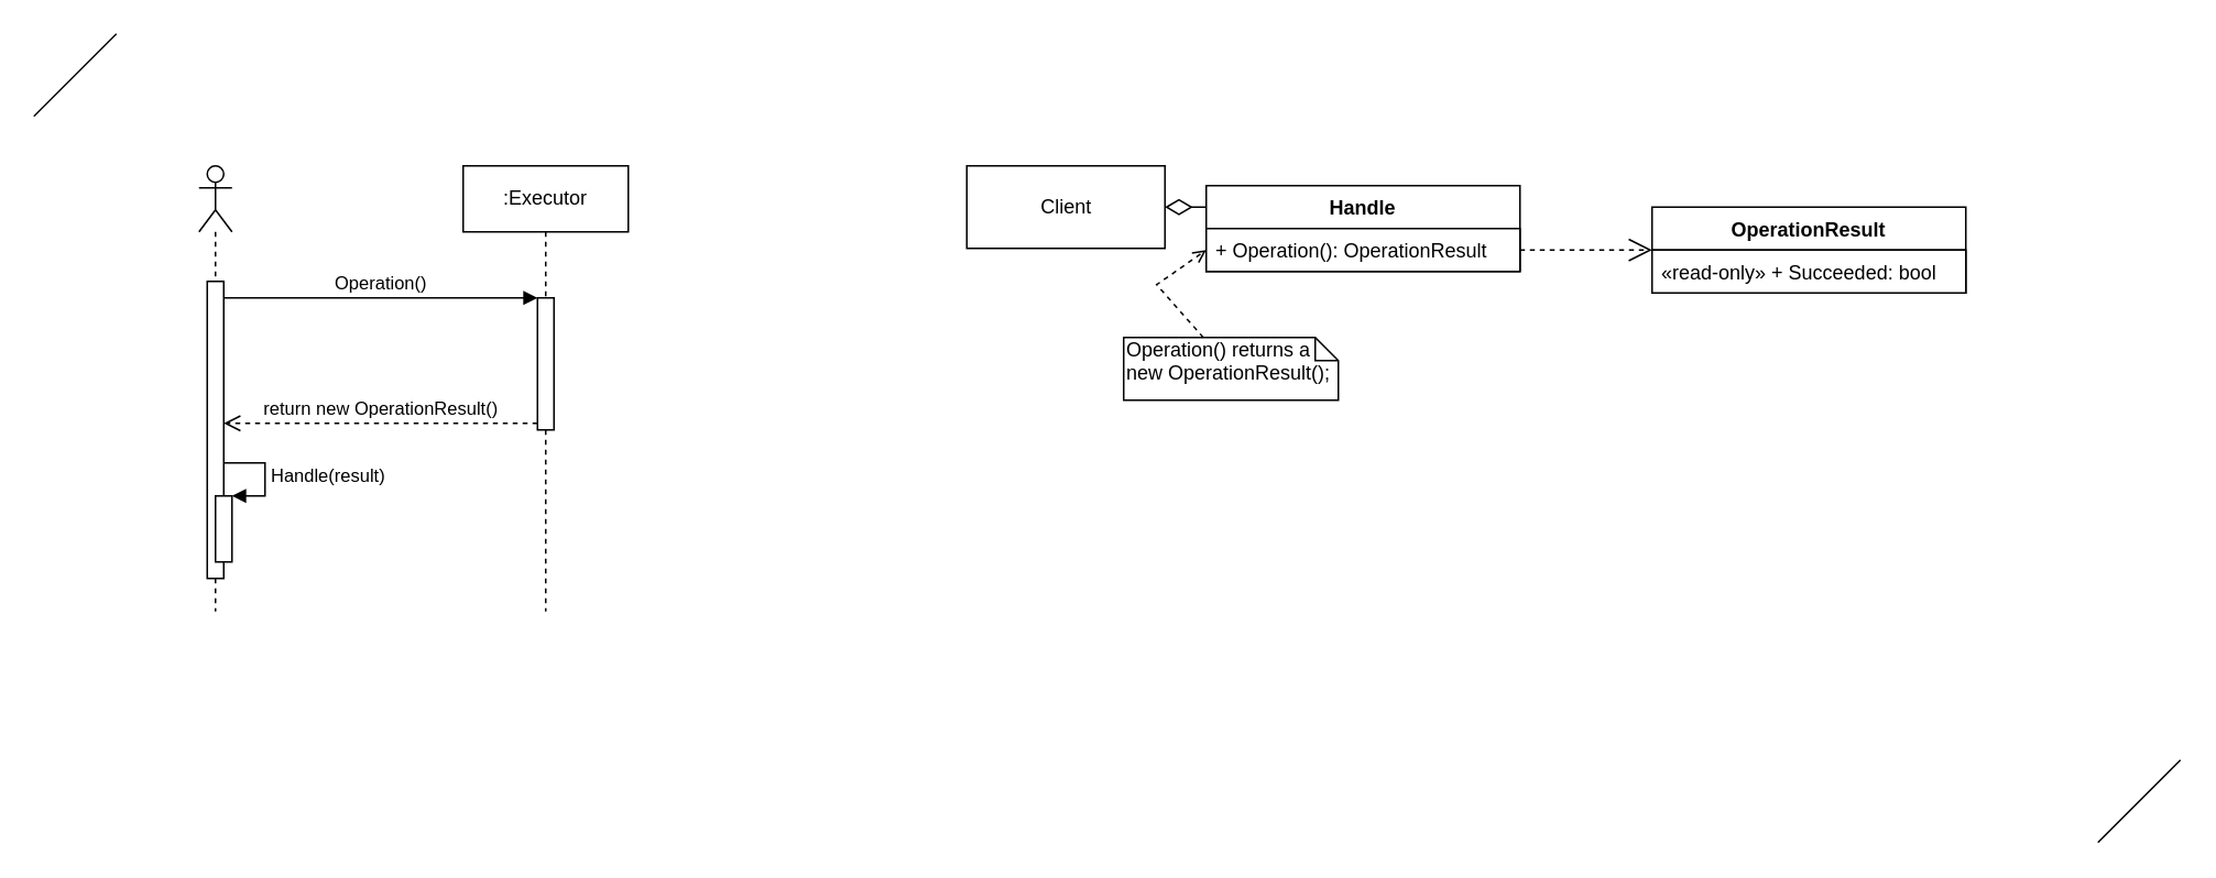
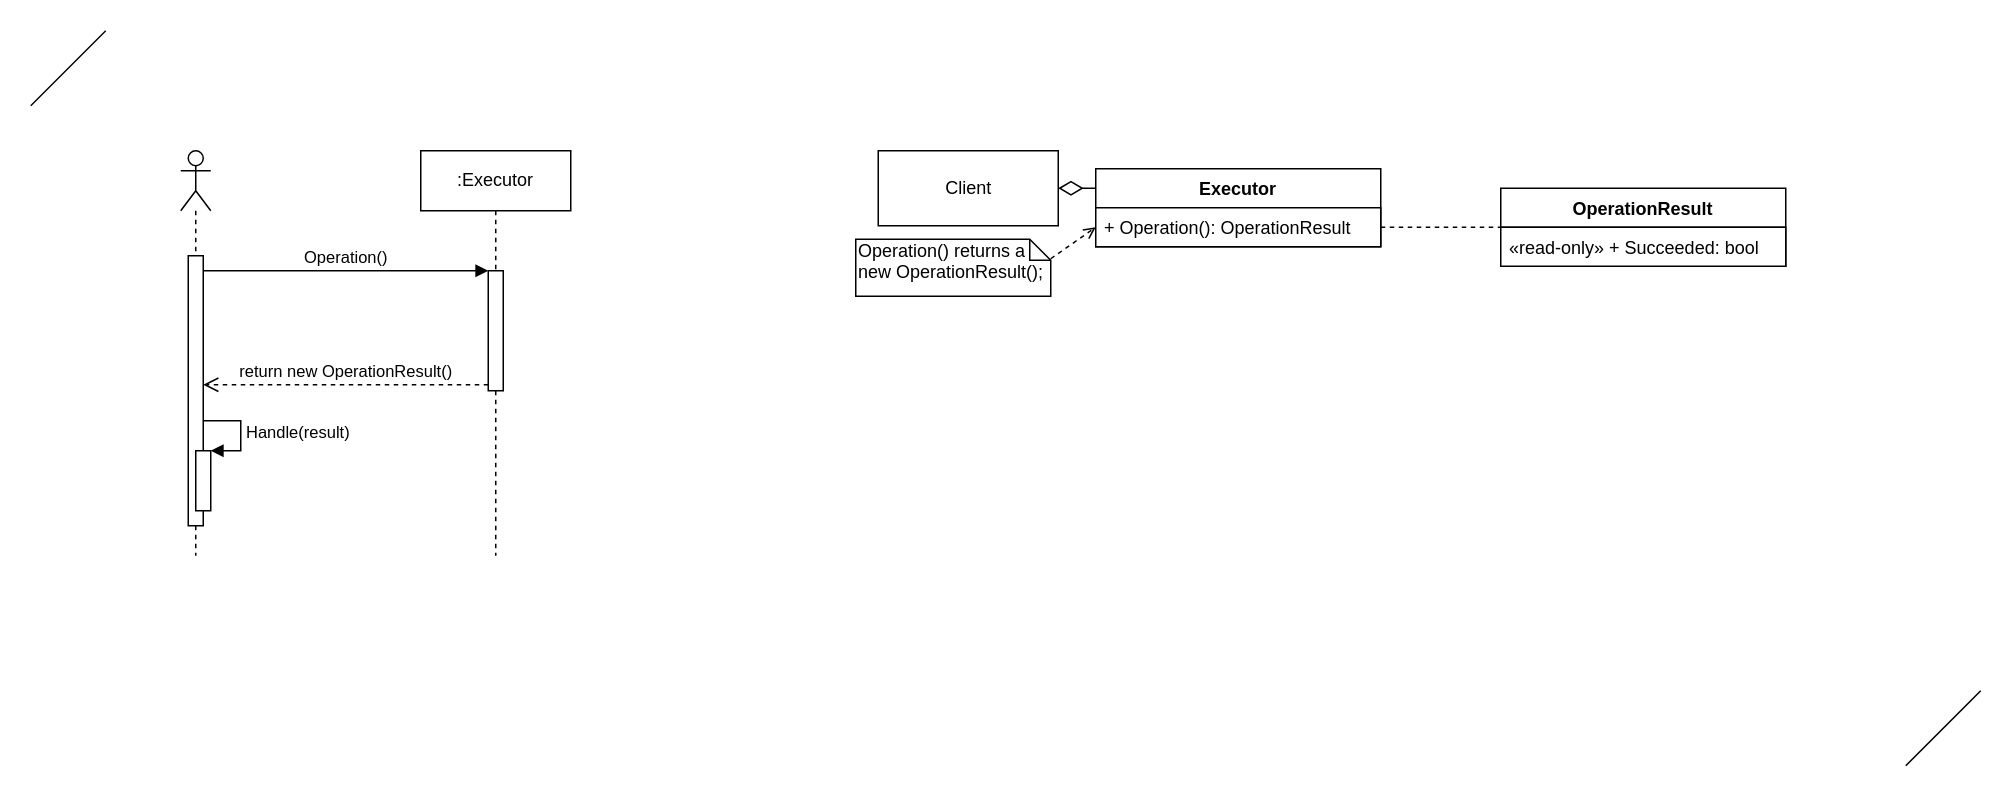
  <mxCell id="0" />
  <mxCell id="1" parent="0" />
  <mxCell id="2" value="" style="shape=umlLifeline;participant=umlActor;perimeter=lifelinePerimeter;whiteSpace=wrap;html=1;container=1;collapsible=0;recursiveResize=0;verticalAlign=top;spacingTop=36;labelBackgroundColor=#ffffff;outlineConnect=0;fontFamily=Helvetica;align=left;" parent="1" vertex="1"><mxGeometry x="120" y="100" width="20" height="270" as="geometry" /></mxCell>
  <mxCell id="3" value="" style="html=1;points=[];perimeter=orthogonalPerimeter;fontFamily=Helvetica;align=center;" parent="2" vertex="1"><mxGeometry x="5" y="70" width="10" height="180" as="geometry" /></mxCell>
  <mxCell id="4" value="" style="html=1;points=[];perimeter=orthogonalPerimeter;fontFamily=Helvetica;align=center;" parent="2" vertex="1"><mxGeometry x="10" y="200" width="10" height="40" as="geometry" /></mxCell>
  <mxCell id="5" value="Handle(result)" style="edgeStyle=orthogonalEdgeStyle;html=1;align=left;spacingLeft=2;endArrow=block;rounded=0;entryX=1;entryY=0;fontFamily=Helvetica;" parent="2" target="4" edge="1"><mxGeometry relative="1" as="geometry"><mxPoint x="15" y="180" as="sourcePoint" /><Array as="points"><mxPoint x="40" y="180" /></Array></mxGeometry></mxCell>
  <mxCell id="6" value="&lt;div style=&quot;text-align: center&quot;&gt;&lt;span&gt;:Executor&lt;/span&gt;&lt;/div&gt;" style="shape=umlLifeline;perimeter=lifelinePerimeter;whiteSpace=wrap;html=1;container=1;collapsible=0;recursiveResize=0;outlineConnect=0;fontFamily=Helvetica;align=center;" parent="1" vertex="1"><mxGeometry x="280" y="100" width="100" height="270" as="geometry" /></mxCell>
  <mxCell id="7" value="" style="html=1;points=[];perimeter=orthogonalPerimeter;fontFamily=Helvetica;align=center;" parent="6" vertex="1"><mxGeometry x="45" y="80" width="10" height="80" as="geometry" /></mxCell>
  <mxCell id="8" value="Operation()" style="html=1;verticalAlign=bottom;endArrow=block;entryX=0;entryY=0;fontFamily=Helvetica;" parent="1" source="3" target="7" edge="1"><mxGeometry relative="1" as="geometry"><mxPoint x="255" y="180" as="sourcePoint" /></mxGeometry></mxCell>
  <mxCell id="9" value="return new OperationResult()" style="html=1;verticalAlign=bottom;endArrow=open;dashed=1;endSize=8;exitX=0;exitY=0.95;fontFamily=Helvetica;" parent="1" source="7" target="3" edge="1"><mxGeometry relative="1" as="geometry"><mxPoint x="255" y="256" as="targetPoint" /></mxGeometry></mxCell>
  <mxCell id="10" value="Client" style="html=1;" vertex="1" parent="1"><mxGeometry x="585" y="100" width="120" height="50" as="geometry" /></mxCell>
  <mxCell id="11" value="OperationResult" style="swimlane;fontStyle=1;align=center;verticalAlign=top;childLayout=stackLayout;horizontal=1;startSize=26;horizontalStack=0;resizeParent=1;resizeParentMax=0;resizeLast=0;collapsible=1;marginBottom=0;" vertex="1" parent="1"><mxGeometry x="1000" y="125" width="190" height="52" as="geometry" /></mxCell>
  <mxCell id="12" value="«read-only» + Succeeded: bool" style="text;strokeColor=default;fillColor=default;align=left;verticalAlign=top;spacingLeft=4;spacingRight=4;overflow=hidden;rotatable=0;points=[[0,0.5],[1,0.5]];portConstraint=eastwest;fontFamily=Helvetica;" vertex="1" parent="11"><mxGeometry y="26" width="190" height="26" as="geometry" /></mxCell>
- <mxCell id="13" value="Handle" style="swimlane;fontStyle=1;align=center;verticalAlign=top;childLayout=stackLayout;horizontal=1;startSize=26;horizontalStack=0;resizeParent=1;resizeParentMax=0;resizeLast=0;collapsible=1;marginBottom=0;" vertex="1" parent="1"><mxGeometry x="730" y="112" width="190" height="52" as="geometry" /></mxCell>
+ <mxCell id="13" value="Executor" style="swimlane;fontStyle=1;align=center;verticalAlign=top;childLayout=stackLayout;horizontal=1;startSize=26;horizontalStack=0;resizeParent=1;resizeParentMax=0;resizeLast=0;collapsible=1;marginBottom=0;" vertex="1" parent="1"><mxGeometry x="730" y="112" width="190" height="52" as="geometry" /></mxCell>
  <mxCell id="14" value="+ Operation(): OperationResult" style="text;strokeColor=default;fillColor=default;align=left;verticalAlign=top;spacingLeft=4;spacingRight=4;overflow=hidden;rotatable=0;points=[[0,0.5],[1,0.5]];portConstraint=eastwest;" vertex="1" parent="13"><mxGeometry y="26" width="190" height="26" as="geometry" /></mxCell>
  <mxCell id="15" value="" style="endArrow=diamondThin;endFill=0;endSize=14;html=1;rounded=0;exitX=0;exitY=0.25;exitDx=0;exitDy=0;" edge="1" parent="1" source="13" target="10"><mxGeometry width="160" relative="1" as="geometry"><mxPoint x="530" y="191" as="sourcePoint" /><mxPoint x="450" y="191" as="targetPoint" /></mxGeometry></mxCell>
- <mxCell id="16" value="" style="endArrow=open;endSize=12;dashed=1;html=1;exitX=1;exitY=0.5;exitDx=0;exitDy=0;" edge="1" parent="1" source="14" target="11"><mxGeometry width="160" relative="1" as="geometry"><mxPoint x="630" y="282" as="sourcePoint" /><mxPoint x="790" y="282" as="targetPoint" /></mxGeometry></mxCell>
- <mxCell id="17" value="Operation() returns a new OperationResult();" style="shape=note;whiteSpace=wrap;html=1;size=14;verticalAlign=top;align=left;spacingTop=-6;" vertex="1" parent="1"><mxGeometry x="680" y="204" width="130" height="38" as="geometry" /></mxCell>
+ <mxCell id="16" value="" style="endArrow=none;endSize=12;dashed=1;html=1;exitX=1;exitY=0.5;exitDx=0;exitDy=0;" edge="1" parent="1" source="14" target="11"><mxGeometry width="160" relative="1" as="geometry"><mxPoint x="630" y="282" as="sourcePoint" /><mxPoint x="790" y="282" as="targetPoint" /></mxGeometry></mxCell>
+ <mxCell id="17" value="Operation() returns a new OperationResult();" style="shape=note;whiteSpace=wrap;html=1;size=14;verticalAlign=top;align=left;spacingTop=-6;" vertex="1" parent="1"><mxGeometry x="570" y="159" width="130" height="38" as="geometry" /></mxCell>
  <mxCell id="18" style="rounded=0;elbow=vertical;html=1;jettySize=auto;orthogonalLoop=1;dashed=1;endArrow=open;endFill=0;entryX=0;entryY=0.5;entryDx=0;entryDy=0;" edge="1" parent="1" source="17" target="14"><mxGeometry relative="1" as="geometry"><Array as="points"><mxPoint x="700" y="172" /></Array><mxPoint x="1040" y="191" as="sourcePoint" /><mxPoint x="690" y="191" as="targetPoint" /></mxGeometry></mxCell>
  <mxCell id="19" value="" style="endArrow=none;html=1;" edge="1" parent="1"><mxGeometry width="50" height="50" relative="1" as="geometry"><mxPoint x="20" y="70" as="sourcePoint" /><mxPoint x="70" y="20" as="targetPoint" /></mxGeometry></mxCell>
  <mxCell id="20" value="" style="endArrow=none;html=1;" edge="1" parent="1"><mxGeometry width="50" height="50" relative="1" as="geometry"><mxPoint x="1270" y="510" as="sourcePoint" /><mxPoint x="1320" y="460" as="targetPoint" /></mxGeometry></mxCell>
